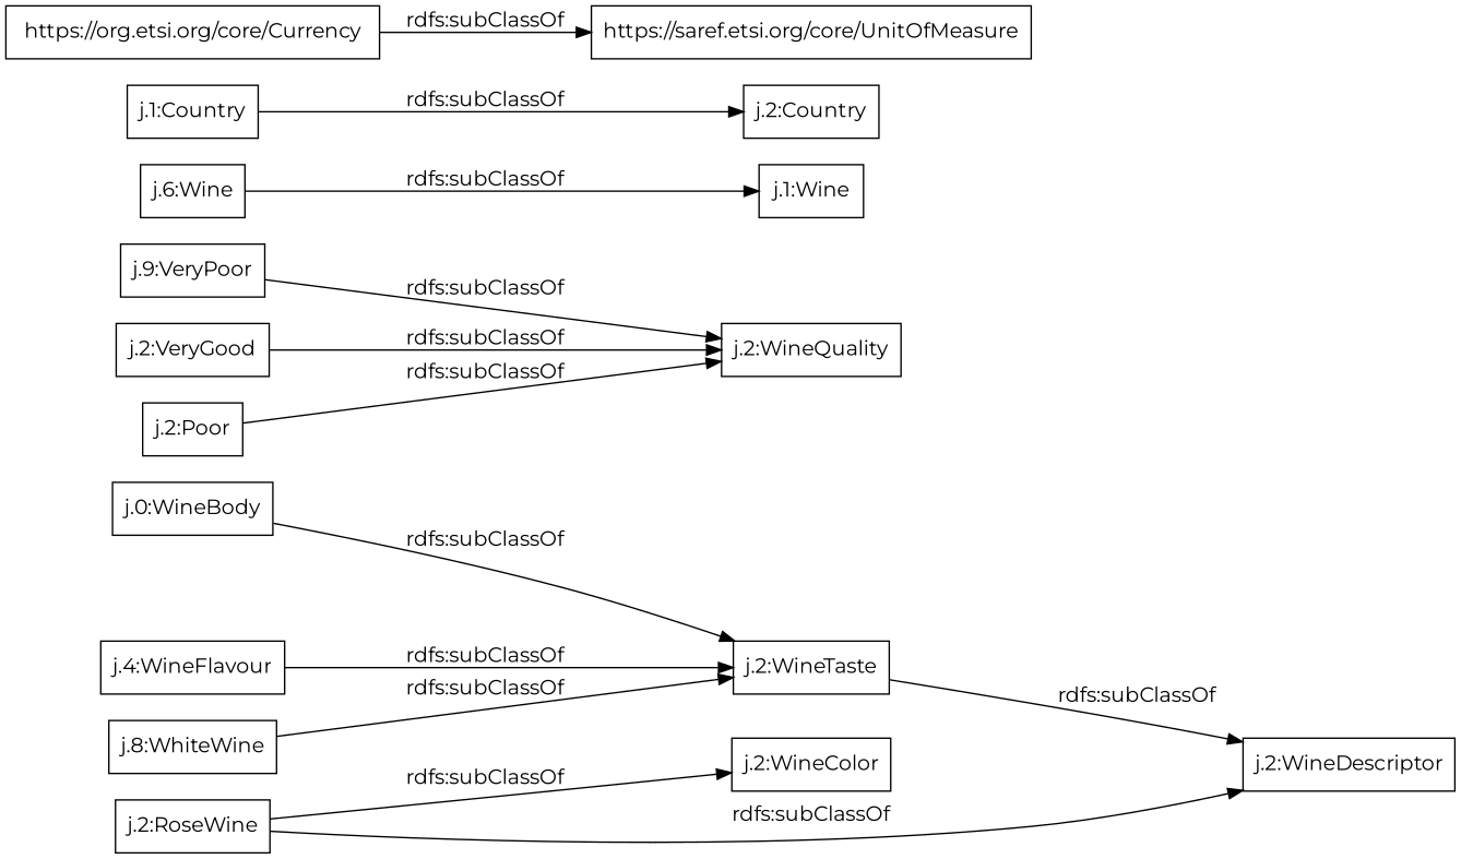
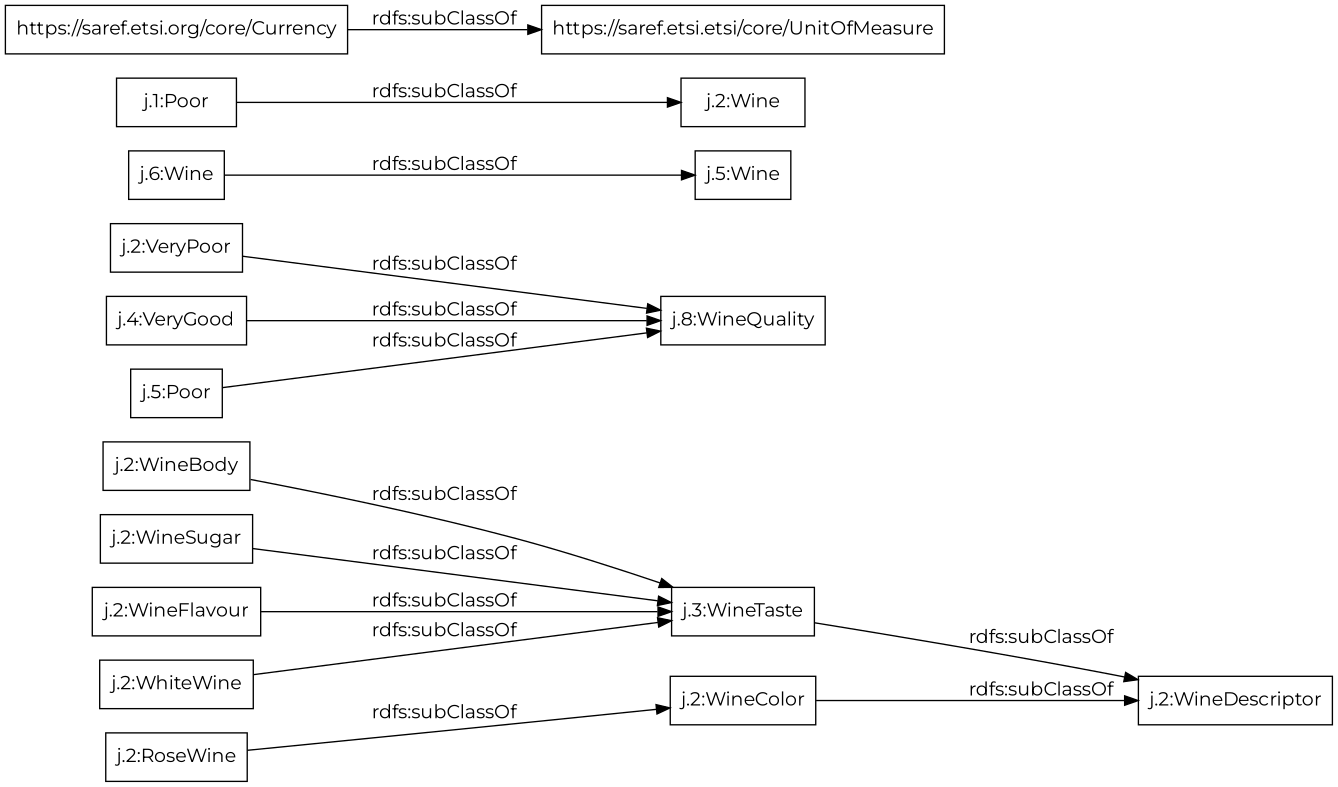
  digraph {
    fontname=Montserrat
    rankdir=LR
    node [color=black fontname=Montserrat shape=rectangle]
    edge [fontname=Montserrat]
    "j.2:WineColor"
    "j.2:WineDescriptor"
-   "j.2:VeryPoor" [label="j.9:VeryPoor"]
-   "j.2:WineQuality"
-   "j.2:WineBody" [label="j.0:WineBody"]
-   "j.2:WineTaste"
-   "j.2:VeryGood"
+   "j.2:VeryPoor"
+   "j.2:WineQuality" [label="j.8:WineQuality"]
+   "j.2:WineBody"
+   "j.2:WineTaste" [label="j.3:WineTaste"]
+   "j.2:VeryGood" [label="j.4:VeryGood"]
    n8 [label="j.6:Wine"]
-   "j.1:Wine"
-   "j.1:Country"
-   "j.2:Country"
-   "https://saref.etsi.org/core/Currency" [label="https://org.etsi.org/core/Currency"]
-   "https://saref.etsi.org/core/UnitOfMeasure"
-   "j.2:Poor"
-   "j.2:WineFlavour" [label="j.4:WineFlavour"]
+   "j.1:Wine" [label="j.5:Wine"]
+   "j.1:Country" [label="j.1:Poor"]
+   "j.2:Country" [label="j.2:Wine"]
+   "https://saref.etsi.org/core/Currency"
+   "https://saref.etsi.org/core/UnitOfMeasure" [label="https://saref.etsi.etsi/core/UnitOfMeasure"]
+   "j.2:WineSugar"
+   "j.2:Poor" [label="j.5:Poor"]
+   "j.2:WineFlavour"
    "j.2:RoseWine"
-   "j.2:WhiteWine" [label="j.8:WhiteWine"]
-   "j.2:RoseWine" -> "j.2:WineDescriptor" [label="rdfs:subClassOf"]
+   "j.2:WhiteWine"
+   "j.2:WineColor" -> "j.2:WineDescriptor" [label="rdfs:subClassOf"]
    "j.2:VeryPoor" -> "j.2:WineQuality" [label="rdfs:subClassOf"]
    "j.2:WineBody" -> "j.2:WineTaste" [label="rdfs:subClassOf"]
    "j.2:WineTaste" -> "j.2:WineDescriptor" [label="rdfs:subClassOf"]
    "j.2:VeryGood" -> "j.2:WineQuality" [label="rdfs:subClassOf"]
    n8 -> "j.1:Wine" [label="rdfs:subClassOf"]
    "j.1:Country" -> "j.2:Country" [label="rdfs:subClassOf"]
    "https://saref.etsi.org/core/Currency" -> "https://saref.etsi.org/core/UnitOfMeasure" [label="rdfs:subClassOf"]
+   "j.2:WineSugar" -> "j.2:WineTaste" [label="rdfs:subClassOf"]
    "j.2:Poor" -> "j.2:WineQuality" [label="rdfs:subClassOf"]
    "j.2:WineFlavour" -> "j.2:WineTaste" [label="rdfs:subClassOf"]
    "j.2:RoseWine" -> "j.2:WineColor" [label="rdfs:subClassOf"]
    "j.2:WhiteWine" -> "j.2:WineTaste" [label="rdfs:subClassOf"]
  }
